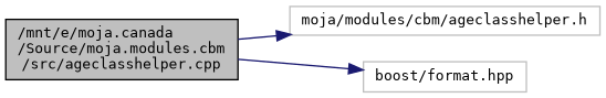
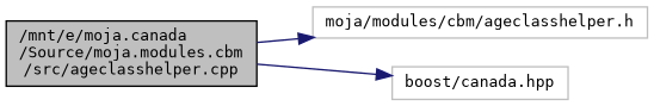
  digraph {
    rankdir=LR
    fontname="DejaVu Sans Mono"
    node [color=grey75 fillcolor=white fontname="DejaVu Sans Mono" fontsize=10 shape=record style=filled]
    edge [color=midnightblue fontname="DejaVu Sans Mono" fontsize=10 labelfontname=Helvetica labelfontsize=10 style=solid]
    n1 [color=black fillcolor=grey75 fontcolor=black height=0.2 label="/mnt/e/moja.canada\l/Source/moja.modules.cbm\l/src/ageclasshelper.cpp" width=0.4]
    n2 [height=0.2 label="moja/modules/cbm/ageclasshelper.h" width=0.4]
-   n3 [height=0.2 label="boost/format.hpp" width=0.4]
+   n3 [height=0.2 label="boost/canada.hpp" width=0.4]
    n1 -> n2
    n1 -> n3
  }
